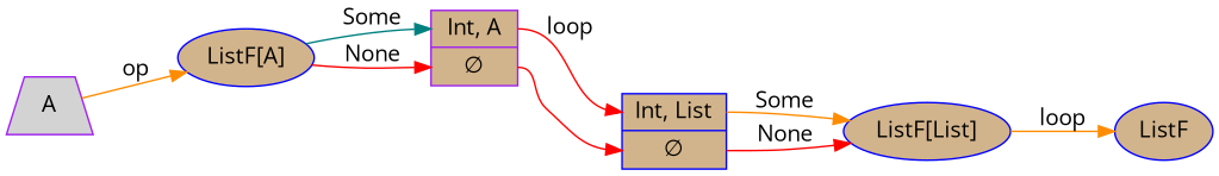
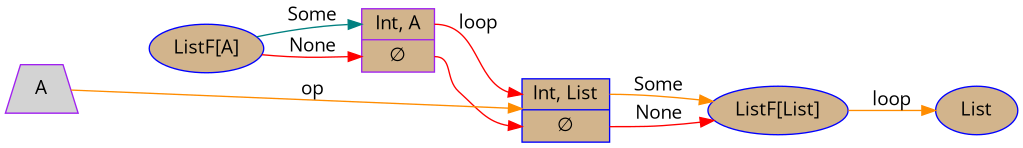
  digraph {
    fontname="Open Sans"
    rankdir=LR
    node [color=blue fillcolor=tan fontname="Open Sans" shape=ellipse style=filled]
    edge [color=red fontname="Open Sans"]
    n1 [label="<cons> Int, List| <nil> ∅" shape=record]
    n2 [label="ListF[List]"]
-   List [label=ListF]
+   List
    n4 [color=purple label="<cons> Int, A| <nil> ∅" shape=record]
    n5 [label="ListF[A]"]
    A [color=purple fillcolor=lightgrey shape=trapezium]
    n1 -> n2 [color=darkorange label=Some tailport=cons]
    n1 -> n2 [label=None tailport=nil]
    n2 -> List [color=darkorange label=loop]
    n4 -> n1 [headport=cons label=loop tailport=cons]
    n4 -> n1 [headport=nil tailport=nil]
    n5 -> n4 [color=teal headport=cons label=Some]
    n5 -> n4 [headport=nil label=None]
-   A -> n5 [color=darkorange label=op]
+   A -> n1 [color=darkorange label=op]
  }
